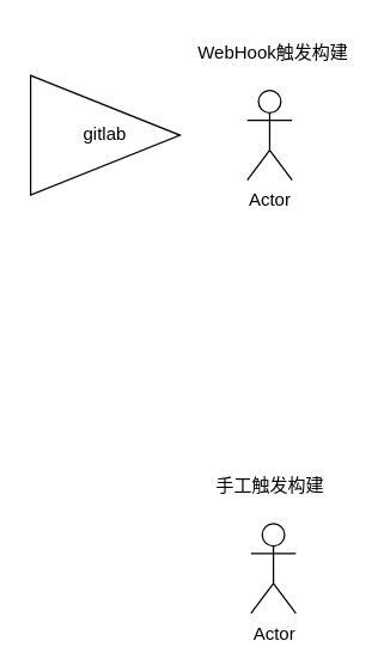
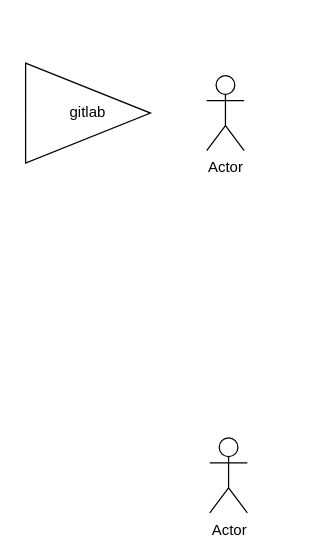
  <mxCell id="0" />
  <mxCell id="1" parent="0" />
  <mxCell id="2" value="Actor" style="shape=umlActor;verticalLabelPosition=bottom;verticalAlign=top;html=1;outlineConnect=0;" vertex="1" parent="1"><mxGeometry x="167.5" y="350" width="30" height="60" as="geometry" /></mxCell>
  <mxCell id="3" value="Actor" style="shape=umlActor;verticalLabelPosition=bottom;verticalAlign=top;html=1;outlineConnect=0;" vertex="1" parent="1"><mxGeometry x="165" y="60" width="30" height="60" as="geometry" /></mxCell>
- <mxCell id="4" value="WebHook触发构建" style="text;html=1;strokeColor=none;fillColor=none;align=center;verticalAlign=middle;whiteSpace=wrap;rounded=0;" vertex="1" parent="1"><mxGeometry x="130" y="20" width="105" height="30" as="geometry" /></mxCell>
- <mxCell id="5" value="手工触发构建" style="text;html=1;strokeColor=none;fillColor=none;align=center;verticalAlign=middle;whiteSpace=wrap;rounded=0;" vertex="1" parent="1"><mxGeometry x="127.5" y="310" width="105" height="30" as="geometry" /></mxCell>
  <mxCell id="6" value="gitlab" style="triangle;whiteSpace=wrap;html=1;" vertex="1" parent="1"><mxGeometry x="20" y="50" width="100" height="80" as="geometry" /></mxCell>
